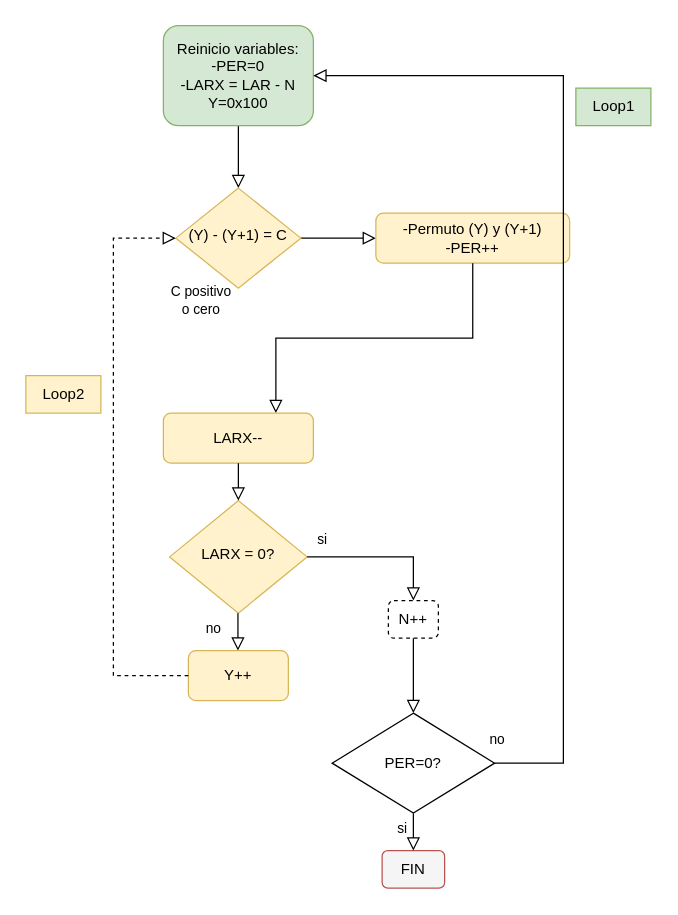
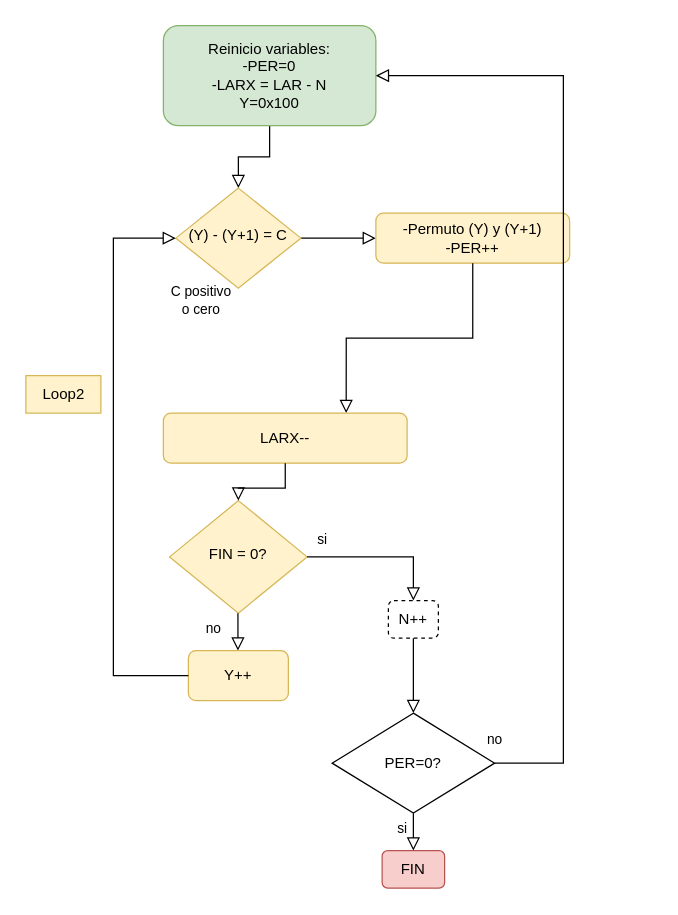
  <mxCell id="0" />
  <mxCell id="1" parent="0" />
  <mxCell id="2" value="" style="rounded=0;html=1;jettySize=auto;orthogonalLoop=1;fontSize=11;endArrow=block;endFill=0;endSize=8;strokeWidth=1;shadow=0;labelBackgroundColor=none;edgeStyle=orthogonalEdgeStyle;" edge="1" parent="1" source="3" target="5"><mxGeometry relative="1" as="geometry" /></mxCell>
- <mxCell id="3" value="Reinicio variables:&lt;div&gt;-PER=0&lt;/div&gt;&lt;div&gt;-LARX = LAR - N&lt;/div&gt;&lt;div&gt;Y=0x100&lt;/div&gt;" style="rounded=1;whiteSpace=wrap;html=1;fontSize=12;glass=0;strokeWidth=1;shadow=0;fillColor=#d5e8d4;strokeColor=#82b366;" vertex="1" parent="1"><mxGeometry x="130" y="20" width="120" height="80" as="geometry" /></mxCell>
+ <mxCell id="3" value="Reinicio variables:&lt;div&gt;-PER=0&lt;/div&gt;&lt;div&gt;-LARX = LAR - N&lt;/div&gt;&lt;div&gt;Y=0x100&lt;/div&gt;" style="rounded=1;whiteSpace=wrap;html=1;fontSize=12;glass=0;strokeWidth=1;shadow=0;fillColor=#d5e8d4;strokeColor=#82b366;" vertex="1" parent="1"><mxGeometry x="130" y="20" width="170" height="80" as="geometry" /></mxCell>
  <mxCell id="4" value="C positivo&lt;div&gt;o cero&lt;/div&gt;" style="edgeStyle=orthogonalEdgeStyle;rounded=0;html=1;jettySize=auto;orthogonalLoop=1;fontSize=11;endArrow=block;endFill=0;endSize=8;strokeWidth=1;shadow=0;labelBackgroundColor=none;" edge="1" parent="1" source="5" target="6"><mxGeometry x="-1" y="-94" relative="1" as="geometry"><mxPoint x="-80" y="-44" as="offset" /></mxGeometry></mxCell>
  <mxCell id="5" value="(Y) - (Y+1) = C" style="rhombus;whiteSpace=wrap;html=1;shadow=0;fontFamily=Helvetica;fontSize=12;align=center;strokeWidth=1;spacing=6;spacingTop=-4;fillColor=#fff2cc;strokeColor=#d6b656;" vertex="1" parent="1"><mxGeometry x="140" y="150" width="100" height="80" as="geometry" /></mxCell>
  <mxCell id="6" value="-Permuto (Y) y (Y+1)&lt;div&gt;-PER++&lt;/div&gt;" style="rounded=1;whiteSpace=wrap;html=1;fontSize=12;glass=0;strokeWidth=1;shadow=0;fillColor=#fff2cc;strokeColor=#d6b656;" vertex="1" parent="1"><mxGeometry x="300" y="170" width="155" height="40" as="geometry" /></mxCell>
  <mxCell id="7" value="" style="edgeStyle=orthogonalEdgeStyle;rounded=0;html=1;jettySize=auto;orthogonalLoop=1;fontSize=11;endArrow=block;endFill=0;endSize=8;strokeWidth=1;shadow=0;labelBackgroundColor=none;exitX=0.5;exitY=1;exitDx=0;exitDy=0;entryX=0.75;entryY=0;entryDx=0;entryDy=0;" edge="1" parent="1" source="6" target="8"><mxGeometry y="10" relative="1" as="geometry"><mxPoint as="offset" /><mxPoint x="460.03" y="330" as="sourcePoint" /><mxPoint x="360" y="340" as="targetPoint" /></mxGeometry></mxCell>
- <mxCell id="8" value="LARX--" style="rounded=1;whiteSpace=wrap;html=1;fontSize=12;glass=0;strokeWidth=1;shadow=0;fillColor=#fff2cc;strokeColor=#d6b656;" vertex="1" parent="1"><mxGeometry x="130" y="330" width="120" height="40" as="geometry" /></mxCell>
- <mxCell id="9" value="LARX = 0?" style="rhombus;whiteSpace=wrap;html=1;shadow=0;fontFamily=Helvetica;fontSize=12;align=center;strokeWidth=1;spacing=6;spacingTop=-4;fillColor=#fff2cc;strokeColor=#d6b656;" vertex="1" parent="1"><mxGeometry x="135" y="400" width="110" height="90" as="geometry" /></mxCell>
+ <mxCell id="8" value="LARX--" style="rounded=1;whiteSpace=wrap;html=1;fontSize=12;glass=0;strokeWidth=1;shadow=0;fillColor=#fff2cc;strokeColor=#d6b656;" vertex="1" parent="1"><mxGeometry x="130" y="330" width="195" height="40" as="geometry" /></mxCell>
+ <mxCell id="9" value="FIN = 0?" style="rhombus;whiteSpace=wrap;html=1;shadow=0;fontFamily=Helvetica;fontSize=12;align=center;strokeWidth=1;spacing=6;spacingTop=-4;fillColor=#fff2cc;strokeColor=#d6b656;" vertex="1" parent="1"><mxGeometry x="135" y="400" width="110" height="90" as="geometry" /></mxCell>
  <mxCell id="10" value="" style="rounded=0;html=1;jettySize=auto;orthogonalLoop=1;fontSize=11;endArrow=block;endFill=0;endSize=8;strokeWidth=1;shadow=0;labelBackgroundColor=none;edgeStyle=orthogonalEdgeStyle;exitX=0.5;exitY=1;exitDx=0;exitDy=0;entryX=0.5;entryY=0;entryDx=0;entryDy=0;" edge="1" parent="1" source="8" target="9"><mxGeometry x="-0.889" y="40" relative="1" as="geometry"><mxPoint as="offset" /><mxPoint x="300" y="380" as="sourcePoint" /><mxPoint x="300" y="480" as="targetPoint" /></mxGeometry></mxCell>
  <mxCell id="11" value="" style="rounded=0;html=1;jettySize=auto;orthogonalLoop=1;fontSize=11;endArrow=block;endFill=0;endSize=8;strokeWidth=1;shadow=0;labelBackgroundColor=none;edgeStyle=orthogonalEdgeStyle;exitX=0.5;exitY=1;exitDx=0;exitDy=0;entryX=0.5;entryY=0;entryDx=0;entryDy=0;" edge="1" parent="1"><mxGeometry x="-0.889" y="40" relative="1" as="geometry"><mxPoint as="offset" /><mxPoint x="189.66" y="490" as="sourcePoint" /><mxPoint x="189.66" y="520" as="targetPoint" /></mxGeometry></mxCell>
  <mxCell id="12" value="no" style="edgeLabel;html=1;align=center;verticalAlign=middle;resizable=0;points=[];" vertex="1" connectable="0" parent="11"><mxGeometry x="-0.243" relative="1" as="geometry"><mxPoint x="-20" as="offset" /></mxGeometry></mxCell>
  <mxCell id="13" value="Y++" style="rounded=1;whiteSpace=wrap;html=1;fillColor=#fff2cc;strokeColor=#d6b656;" vertex="1" parent="1"><mxGeometry x="150" y="520" width="80" height="40" as="geometry" /></mxCell>
- <mxCell id="14" value="" style="rounded=0;html=1;jettySize=auto;orthogonalLoop=1;fontSize=11;endArrow=block;endFill=0;endSize=8;strokeWidth=1;shadow=0;labelBackgroundColor=none;edgeStyle=orthogonalEdgeStyle;exitX=0;exitY=0.5;exitDx=0;exitDy=0;entryX=0;entryY=0.5;entryDx=0;entryDy=0;dashed=1;" edge="1" parent="1" source="13" target="5"><mxGeometry x="-0.889" y="40" relative="1" as="geometry"><mxPoint as="offset" /><mxPoint x="70" y="500" as="sourcePoint" /><mxPoint x="70" y="530" as="targetPoint" /><Array as="points"><mxPoint x="90" y="540" /><mxPoint x="90" y="190" /></Array></mxGeometry></mxCell>
+ <mxCell id="14" value="" style="rounded=0;html=1;jettySize=auto;orthogonalLoop=1;fontSize=11;endArrow=block;endFill=0;endSize=8;strokeWidth=1;shadow=0;labelBackgroundColor=none;edgeStyle=orthogonalEdgeStyle;exitX=0;exitY=0.5;exitDx=0;exitDy=0;entryX=0;entryY=0.5;entryDx=0;entryDy=0;" edge="1" parent="1" source="13" target="5"><mxGeometry x="-0.889" y="40" relative="1" as="geometry"><mxPoint as="offset" /><mxPoint x="70" y="500" as="sourcePoint" /><mxPoint x="70" y="530" as="targetPoint" /><Array as="points"><mxPoint x="90" y="540" /><mxPoint x="90" y="190" /></Array></mxGeometry></mxCell>
  <mxCell id="15" value="N++" style="rounded=1;whiteSpace=wrap;html=1;dashed=1;" vertex="1" parent="1"><mxGeometry x="310" y="480" width="40" height="30" as="geometry" /></mxCell>
  <mxCell id="16" value="" style="rounded=0;html=1;jettySize=auto;orthogonalLoop=1;fontSize=11;endArrow=block;endFill=0;endSize=8;strokeWidth=1;shadow=0;labelBackgroundColor=none;edgeStyle=orthogonalEdgeStyle;exitX=1;exitY=0.5;exitDx=0;exitDy=0;entryX=0.5;entryY=0;entryDx=0;entryDy=0;" edge="1" parent="1" source="9" target="15"><mxGeometry x="-0.889" y="40" relative="1" as="geometry"><mxPoint as="offset" /><mxPoint x="320" y="420" as="sourcePoint" /><mxPoint x="320" y="450" as="targetPoint" /></mxGeometry></mxCell>
  <mxCell id="17" value="si" style="edgeLabel;html=1;align=center;verticalAlign=middle;resizable=0;points=[];" vertex="1" connectable="0" parent="16"><mxGeometry x="0.095" y="-2" relative="1" as="geometry"><mxPoint x="-55" y="-17" as="offset" /></mxGeometry></mxCell>
  <mxCell id="18" value="PER=0?" style="rhombus;whiteSpace=wrap;html=1;" vertex="1" parent="1"><mxGeometry x="265" y="570" width="130" height="80" as="geometry" /></mxCell>
  <mxCell id="19" value="" style="rounded=0;html=1;jettySize=auto;orthogonalLoop=1;fontSize=11;endArrow=block;endFill=0;endSize=8;strokeWidth=1;shadow=0;labelBackgroundColor=none;edgeStyle=orthogonalEdgeStyle;exitX=0.5;exitY=1;exitDx=0;exitDy=0;entryX=0.5;entryY=0;entryDx=0;entryDy=0;" edge="1" parent="1" source="15" target="18"><mxGeometry x="-0.889" y="40" relative="1" as="geometry"><mxPoint as="offset" /><mxPoint x="230" y="590" as="sourcePoint" /><mxPoint x="230" y="620" as="targetPoint" /></mxGeometry></mxCell>
- <mxCell id="20" value="FIN" style="rounded=1;whiteSpace=wrap;html=1;fillColor=#f5f5f5;strokeColor=#b85450;" vertex="1" parent="1"><mxGeometry x="305" y="680" width="50" height="30" as="geometry" /></mxCell>
+ <mxCell id="20" value="FIN" style="rounded=1;whiteSpace=wrap;html=1;fillColor=#f8cecc;strokeColor=#b85450;" vertex="1" parent="1"><mxGeometry x="305" y="680" width="50" height="30" as="geometry" /></mxCell>
  <mxCell id="21" value="" style="rounded=0;html=1;jettySize=auto;orthogonalLoop=1;fontSize=11;endArrow=block;endFill=0;endSize=8;strokeWidth=1;shadow=0;labelBackgroundColor=none;edgeStyle=orthogonalEdgeStyle;exitX=0.5;exitY=1;exitDx=0;exitDy=0;entryX=0.5;entryY=0;entryDx=0;entryDy=0;" edge="1" parent="1" source="18" target="20"><mxGeometry x="-0.889" y="40" relative="1" as="geometry"><mxPoint as="offset" /><mxPoint x="245" y="650" as="sourcePoint" /><mxPoint x="245" y="680" as="targetPoint" /></mxGeometry></mxCell>
  <mxCell id="22" value="si" style="edgeLabel;html=1;align=center;verticalAlign=middle;resizable=0;points=[];" vertex="1" connectable="0" parent="21"><mxGeometry x="-0.242" y="-3" relative="1" as="geometry"><mxPoint x="-7" as="offset" /></mxGeometry></mxCell>
  <mxCell id="23" value="" style="rounded=0;html=1;jettySize=auto;orthogonalLoop=1;fontSize=11;endArrow=block;endFill=0;endSize=8;strokeWidth=1;shadow=0;labelBackgroundColor=none;edgeStyle=orthogonalEdgeStyle;exitX=1;exitY=0.5;exitDx=0;exitDy=0;entryX=1;entryY=0.5;entryDx=0;entryDy=0;" edge="1" parent="1" source="18" target="3"><mxGeometry x="-0.889" y="40" relative="1" as="geometry"><mxPoint as="offset" /><mxPoint x="450" y="550" as="sourcePoint" /><mxPoint x="450" y="580" as="targetPoint" /><Array as="points"><mxPoint x="450" y="610" /><mxPoint x="450" y="60" /></Array></mxGeometry></mxCell>
  <mxCell id="24" value="no" style="edgeLabel;html=1;align=center;verticalAlign=middle;resizable=0;points=[];" vertex="1" connectable="0" parent="23"><mxGeometry x="-0.921" y="2" relative="1" as="geometry"><mxPoint x="-31" y="-18" as="offset" /></mxGeometry></mxCell>
- <mxCell id="25" value="Loop1" style="text;html=1;align=center;verticalAlign=middle;resizable=0;points=[];autosize=1;strokeColor=#82b366;fillColor=#d5e8d4;" vertex="1" parent="1"><mxGeometry x="460" y="70" width="60" height="30" as="geometry" /></mxCell>
  <mxCell id="26" value="Loop2" style="text;html=1;align=center;verticalAlign=middle;resizable=0;points=[];autosize=1;strokeColor=#d6b656;fillColor=#fff2cc;" vertex="1" parent="1"><mxGeometry x="20" y="300" width="60" height="30" as="geometry" /></mxCell>
